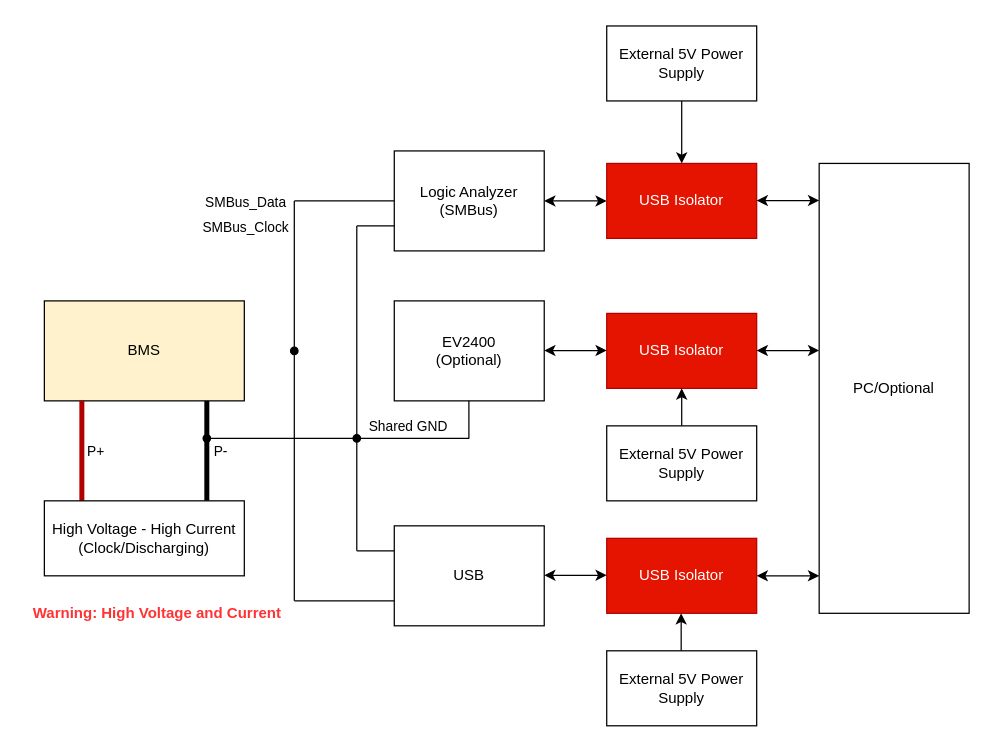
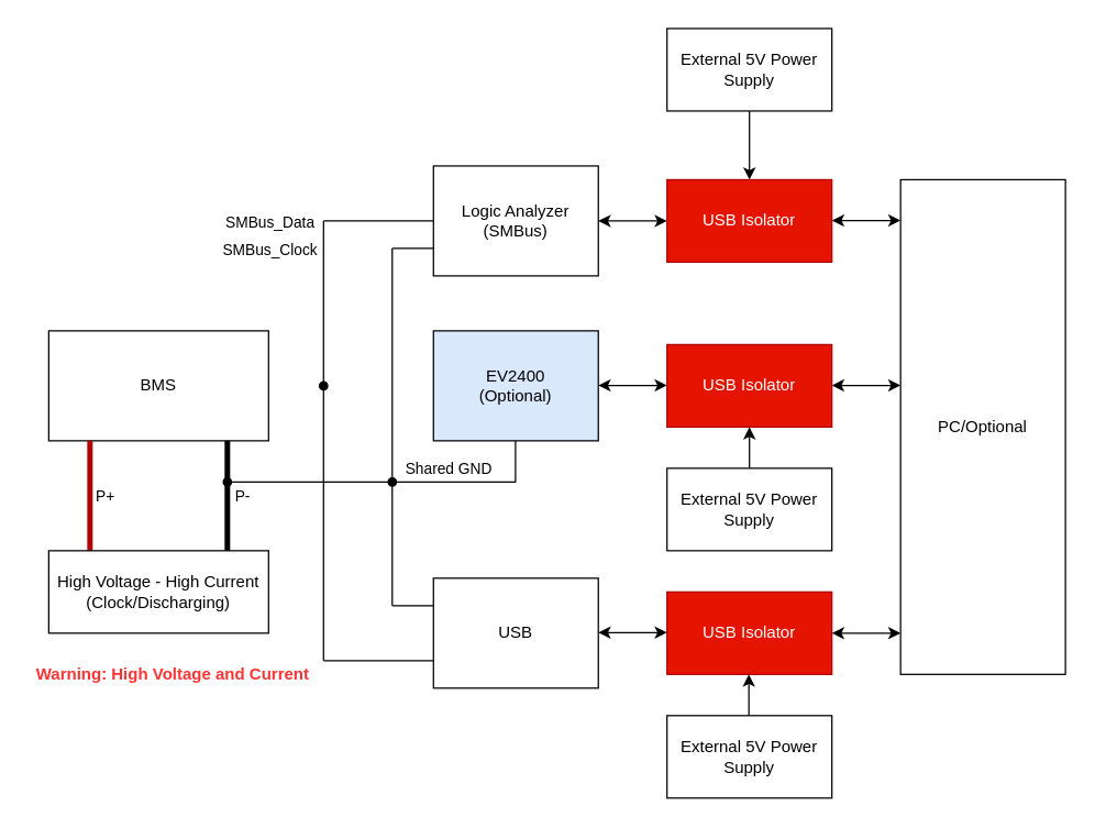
  <mxCell id="0" />
  <mxCell id="1" parent="0" />
- <mxCell id="2" value="BMS" style="rounded=0;whiteSpace=wrap;html=1;fillColor=#fff2cc;" vertex="1" parent="1"><mxGeometry x="35" y="240" width="160" height="80" as="geometry" /></mxCell>
- <mxCell id="3" value="EV2400&lt;br&gt;(Optional)" style="rounded=0;whiteSpace=wrap;html=1;" vertex="1" parent="1"><mxGeometry x="315" y="240" width="120" height="80" as="geometry" /></mxCell>
+ <mxCell id="2" value="BMS" style="rounded=0;whiteSpace=wrap;html=1;" vertex="1" parent="1"><mxGeometry x="35" y="240" width="160" height="80" as="geometry" /></mxCell>
+ <mxCell id="3" value="EV2400&lt;br&gt;(Optional)" style="rounded=0;whiteSpace=wrap;html=1;fillColor=#dae8fc;" vertex="1" parent="1"><mxGeometry x="315" y="240" width="120" height="80" as="geometry" /></mxCell>
  <mxCell id="4" value="Logic Analyzer&lt;br&gt;(SMBus)" style="rounded=0;whiteSpace=wrap;html=1;" vertex="1" parent="1"><mxGeometry x="315" y="120" width="120" height="80" as="geometry" /></mxCell>
  <mxCell id="5" value="" style="endArrow=none;html=1;rounded=0;" edge="1" parent="1"><mxGeometry width="50" height="50" relative="1" as="geometry"><mxPoint x="235" y="160" as="sourcePoint" /><mxPoint x="315" y="160" as="targetPoint" /></mxGeometry></mxCell>
  <mxCell id="6" value="SMBus_Clock" style="edgeLabel;html=1;align=center;verticalAlign=middle;resizable=0;points=[];" vertex="1" connectable="0" parent="5"><mxGeometry x="-0.202" relative="1" as="geometry"><mxPoint x="-72" y="20" as="offset" /></mxGeometry></mxCell>
  <mxCell id="7" value="SMBus_Data" style="edgeLabel;html=1;align=center;verticalAlign=middle;resizable=0;points=[];" vertex="1" connectable="0" parent="5"><mxGeometry x="0.169" y="2" relative="1" as="geometry"><mxPoint x="-87" y="2" as="offset" /></mxGeometry></mxCell>
  <mxCell id="8" value="" style="endArrow=none;html=1;rounded=0;endFill=0;startArrow=oval;startFill=1;" edge="1" parent="1"><mxGeometry width="50" height="50" relative="1" as="geometry"><mxPoint x="235" y="280" as="sourcePoint" /><mxPoint x="235" y="160" as="targetPoint" /></mxGeometry></mxCell>
  <mxCell id="9" value="" style="endArrow=none;html=1;rounded=0;fillColor=#e51400;strokeColor=#B20000;strokeWidth=4;" edge="1" parent="1"><mxGeometry width="50" height="50" relative="1" as="geometry"><mxPoint x="65" y="400" as="sourcePoint" /><mxPoint x="65" y="320" as="targetPoint" /></mxGeometry></mxCell>
  <mxCell id="10" value="P+" style="edgeLabel;html=1;align=center;verticalAlign=middle;resizable=0;points=[];" vertex="1" connectable="0" parent="9"><mxGeometry x="-0.125" y="1" relative="1" as="geometry"><mxPoint x="11" y="-5" as="offset" /></mxGeometry></mxCell>
  <mxCell id="11" value="" style="endArrow=none;html=1;rounded=0;strokeWidth=4;" edge="1" parent="1"><mxGeometry width="50" height="50" relative="1" as="geometry"><mxPoint x="165" y="400" as="sourcePoint" /><mxPoint x="165" y="320" as="targetPoint" /></mxGeometry></mxCell>
  <mxCell id="12" value="P-" style="edgeLabel;html=1;align=center;verticalAlign=middle;resizable=0;points=[];" vertex="1" connectable="0" parent="11"><mxGeometry x="-0.196" y="-2" relative="1" as="geometry"><mxPoint x="8" y="-8" as="offset" /></mxGeometry></mxCell>
  <mxCell id="13" value="High Voltage - High Current&lt;br&gt;(Clock/Discharging)" style="rounded=0;whiteSpace=wrap;html=1;" vertex="1" parent="1"><mxGeometry x="35" y="400" width="160" height="60" as="geometry" /></mxCell>
  <mxCell id="14" value="" style="endArrow=none;html=1;rounded=0;strokeWidth=1;startArrow=oval;startFill=1;" edge="1" parent="1"><mxGeometry width="50" height="50" relative="1" as="geometry"><mxPoint x="165" y="350" as="sourcePoint" /><mxPoint x="375" y="350" as="targetPoint" /></mxGeometry></mxCell>
  <mxCell id="15" value="Shared GND" style="edgeLabel;html=1;align=center;verticalAlign=middle;resizable=0;points=[];" vertex="1" connectable="0" parent="14"><mxGeometry x="0.656" y="-2" relative="1" as="geometry"><mxPoint x="-14" y="-12" as="offset" /></mxGeometry></mxCell>
  <mxCell id="16" value="" style="endArrow=none;html=1;rounded=0;strokeWidth=1;" edge="1" parent="1"><mxGeometry width="50" height="50" relative="1" as="geometry"><mxPoint x="374.71" y="350" as="sourcePoint" /><mxPoint x="374.71" y="320" as="targetPoint" /></mxGeometry></mxCell>
  <mxCell id="17" value="" style="endArrow=none;html=1;rounded=0;strokeWidth=1;startArrow=oval;startFill=1;" edge="1" parent="1"><mxGeometry width="50" height="50" relative="1" as="geometry"><mxPoint x="285" y="350" as="sourcePoint" /><mxPoint x="285" y="180" as="targetPoint" /></mxGeometry></mxCell>
  <mxCell id="18" value="" style="endArrow=none;html=1;rounded=0;strokeWidth=1;entryX=0;entryY=0.75;entryDx=0;entryDy=0;" edge="1" parent="1" target="4"><mxGeometry width="50" height="50" relative="1" as="geometry"><mxPoint x="285" y="180" as="sourcePoint" /><mxPoint x="335" y="130" as="targetPoint" /></mxGeometry></mxCell>
  <mxCell id="19" value="" style="endArrow=classic;startArrow=classic;html=1;rounded=0;strokeWidth=1;" edge="1" parent="1"><mxGeometry width="50" height="50" relative="1" as="geometry"><mxPoint x="435" y="160" as="sourcePoint" /><mxPoint x="485" y="160" as="targetPoint" /></mxGeometry></mxCell>
  <mxCell id="20" value="" style="endArrow=classic;startArrow=classic;html=1;rounded=0;strokeWidth=1;" edge="1" parent="1"><mxGeometry width="50" height="50" relative="1" as="geometry"><mxPoint x="435" y="279.71" as="sourcePoint" /><mxPoint x="485" y="279.71" as="targetPoint" /></mxGeometry></mxCell>
  <mxCell id="21" value="USB Isolator" style="rounded=0;whiteSpace=wrap;html=1;fillColor=#e51400;fontColor=#ffffff;strokeColor=#B20000;" vertex="1" parent="1"><mxGeometry x="485" y="130" width="120" height="60" as="geometry" /></mxCell>
  <mxCell id="22" value="USB Isolator" style="rounded=0;whiteSpace=wrap;html=1;fillColor=#e51400;fontColor=#ffffff;strokeColor=#B20000;" vertex="1" parent="1"><mxGeometry x="485" y="250" width="120" height="60" as="geometry" /></mxCell>
  <mxCell id="23" value="" style="endArrow=classic;startArrow=classic;html=1;rounded=0;strokeWidth=1;" edge="1" parent="1"><mxGeometry width="50" height="50" relative="1" as="geometry"><mxPoint x="605" y="159.71" as="sourcePoint" /><mxPoint x="655" y="159.71" as="targetPoint" /></mxGeometry></mxCell>
  <mxCell id="24" value="" style="endArrow=classic;startArrow=classic;html=1;rounded=0;strokeWidth=1;" edge="1" parent="1"><mxGeometry width="50" height="50" relative="1" as="geometry"><mxPoint x="605" y="279.71" as="sourcePoint" /><mxPoint x="655" y="279.71" as="targetPoint" /></mxGeometry></mxCell>
  <mxCell id="25" value="PC/Optional" style="rounded=0;whiteSpace=wrap;html=1;" vertex="1" parent="1"><mxGeometry x="655" y="130" width="120" height="360" as="geometry" /></mxCell>
  <mxCell id="26" value="External 5V Power Supply" style="rounded=0;whiteSpace=wrap;html=1;" vertex="1" parent="1"><mxGeometry x="485" y="20" width="120" height="60" as="geometry" /></mxCell>
  <mxCell id="27" value="" style="endArrow=classic;html=1;rounded=0;strokeWidth=1;exitX=0.5;exitY=1;exitDx=0;exitDy=0;entryX=0.5;entryY=0;entryDx=0;entryDy=0;" edge="1" parent="1" source="26" target="21"><mxGeometry width="50" height="50" relative="1" as="geometry"><mxPoint x="555" y="210" as="sourcePoint" /><mxPoint x="605" y="160" as="targetPoint" /></mxGeometry></mxCell>
  <mxCell id="28" value="External 5V Power Supply" style="rounded=0;whiteSpace=wrap;html=1;" vertex="1" parent="1"><mxGeometry x="485" y="340" width="120" height="60" as="geometry" /></mxCell>
  <mxCell id="29" value="" style="endArrow=classic;html=1;rounded=0;strokeWidth=1;entryX=0.5;entryY=1;entryDx=0;entryDy=0;exitX=0.5;exitY=0;exitDx=0;exitDy=0;" edge="1" parent="1" source="28" target="22"><mxGeometry width="50" height="50" relative="1" as="geometry"><mxPoint x="575" y="340" as="sourcePoint" /><mxPoint x="544.71" y="360" as="targetPoint" /></mxGeometry></mxCell>
  <mxCell id="30" value="USB" style="rounded=0;whiteSpace=wrap;html=1;" vertex="1" parent="1"><mxGeometry x="315" y="420" width="120" height="80" as="geometry" /></mxCell>
  <mxCell id="31" value="" style="endArrow=none;html=1;rounded=0;strokeWidth=1;" edge="1" parent="1"><mxGeometry width="50" height="50" relative="1" as="geometry"><mxPoint x="285" y="440" as="sourcePoint" /><mxPoint x="285" y="350" as="targetPoint" /></mxGeometry></mxCell>
  <mxCell id="32" value="" style="endArrow=none;html=1;rounded=0;strokeWidth=1;entryX=0;entryY=0.25;entryDx=0;entryDy=0;" edge="1" parent="1" target="30"><mxGeometry width="50" height="50" relative="1" as="geometry"><mxPoint x="285" y="440" as="sourcePoint" /><mxPoint x="315" y="405" as="targetPoint" /></mxGeometry></mxCell>
  <mxCell id="33" value="" style="endArrow=none;html=1;rounded=0;strokeWidth=1;" edge="1" parent="1"><mxGeometry width="50" height="50" relative="1" as="geometry"><mxPoint x="235" y="480" as="sourcePoint" /><mxPoint x="315" y="480" as="targetPoint" /></mxGeometry></mxCell>
  <mxCell id="34" value="" style="endArrow=none;html=1;rounded=0;strokeWidth=1;" edge="1" parent="1"><mxGeometry width="50" height="50" relative="1" as="geometry"><mxPoint x="235" y="480" as="sourcePoint" /><mxPoint x="235" y="280" as="targetPoint" /></mxGeometry></mxCell>
  <mxCell id="35" value="USB Isolator" style="rounded=0;whiteSpace=wrap;html=1;fillColor=#e51400;fontColor=#ffffff;strokeColor=#B20000;" vertex="1" parent="1"><mxGeometry x="485" y="430" width="120" height="60" as="geometry" /></mxCell>
  <mxCell id="36" value="External 5V Power Supply" style="rounded=0;whiteSpace=wrap;html=1;" vertex="1" parent="1"><mxGeometry x="485" y="520" width="120" height="60" as="geometry" /></mxCell>
  <mxCell id="37" value="" style="endArrow=classic;startArrow=classic;html=1;rounded=0;strokeWidth=1;" edge="1" parent="1"><mxGeometry width="50" height="50" relative="1" as="geometry"><mxPoint x="435" y="459.58" as="sourcePoint" /><mxPoint x="485" y="459.58" as="targetPoint" /></mxGeometry></mxCell>
  <mxCell id="38" value="" style="endArrow=classic;html=1;rounded=0;strokeWidth=1;entryX=0.5;entryY=1;entryDx=0;entryDy=0;exitX=0.5;exitY=0;exitDx=0;exitDy=0;" edge="1" parent="1"><mxGeometry width="50" height="50" relative="1" as="geometry"><mxPoint x="544.58" y="520" as="sourcePoint" /><mxPoint x="544.58" y="490" as="targetPoint" /></mxGeometry></mxCell>
  <mxCell id="39" value="&lt;font color=&quot;#ff3333&quot;&gt;&lt;b&gt;Warning: High Voltage and Current&lt;/b&gt;&lt;/font&gt;" style="text;html=1;align=center;verticalAlign=middle;resizable=0;points=[];autosize=1;strokeColor=none;fillColor=none;" vertex="1" parent="1"><mxGeometry x="20" y="480" width="210" height="20" as="geometry" /></mxCell>
  <mxCell id="40" value="" style="endArrow=classic;startArrow=classic;html=1;rounded=0;strokeWidth=1;" edge="1" parent="1"><mxGeometry width="50" height="50" relative="1" as="geometry"><mxPoint x="605" y="460" as="sourcePoint" /><mxPoint x="655" y="460" as="targetPoint" /></mxGeometry></mxCell>
